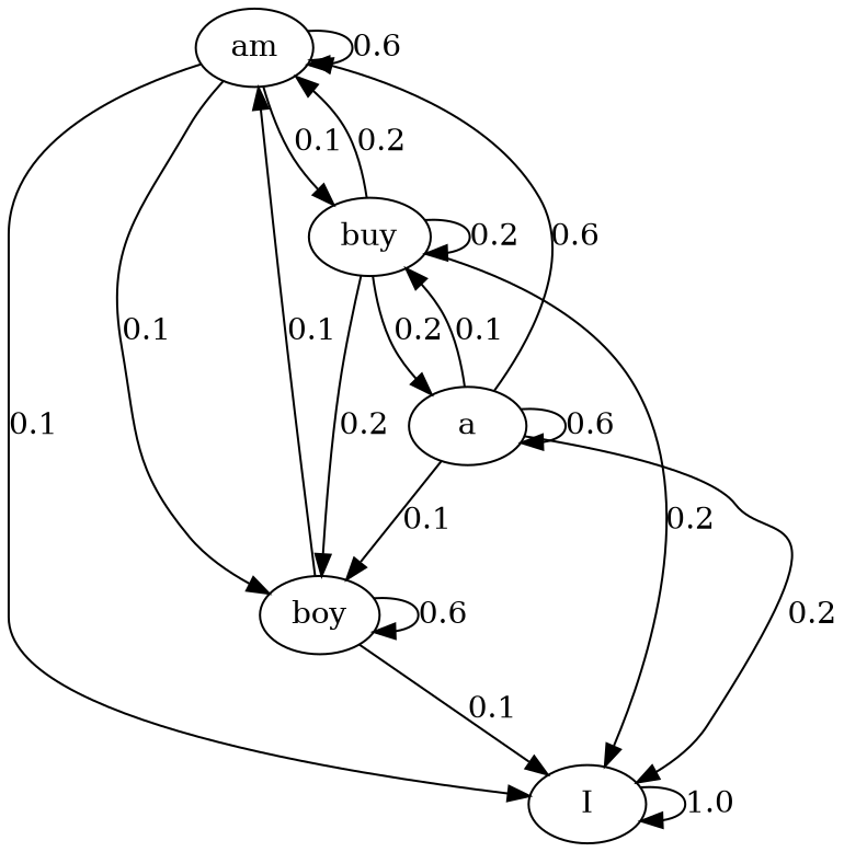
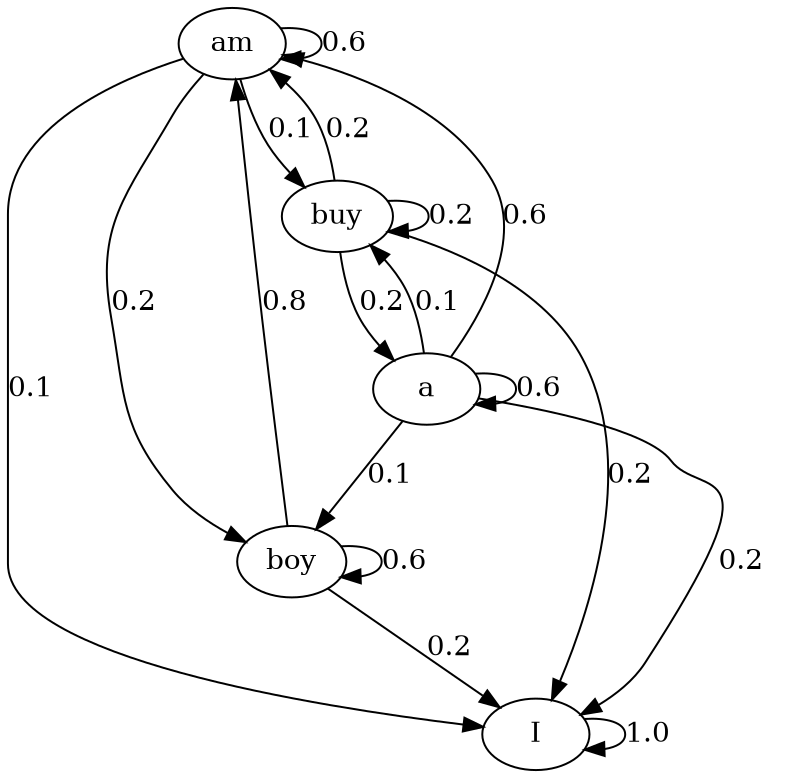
  digraph {
    rankdir=TB
    node [shape=ellipse]
    I
    am
    boy
    buy
    a
    I -> I [label=1.0]
    am -> I [label=0.1]
    am -> am [label=0.6]
-   am -> boy [label=0.1]
+   am -> boy [label=0.2]
    am -> buy [label=0.1]
-   boy -> I [label=0.1]
-   boy -> am [label=0.1]
+   boy -> I [label=0.2]
+   boy -> am [label=0.8]
    boy -> boy [label=0.6]
    buy -> I [label=0.2]
    buy -> am [label=0.2]
-   buy -> boy [label=0.2]
    buy -> buy [label=0.2]
    buy -> a [label=0.2]
    a -> I [label=0.2]
    a -> am [label=0.6]
    a -> boy [label=0.1]
    a -> buy [label=0.1]
    a -> a [label=0.6]
  }
